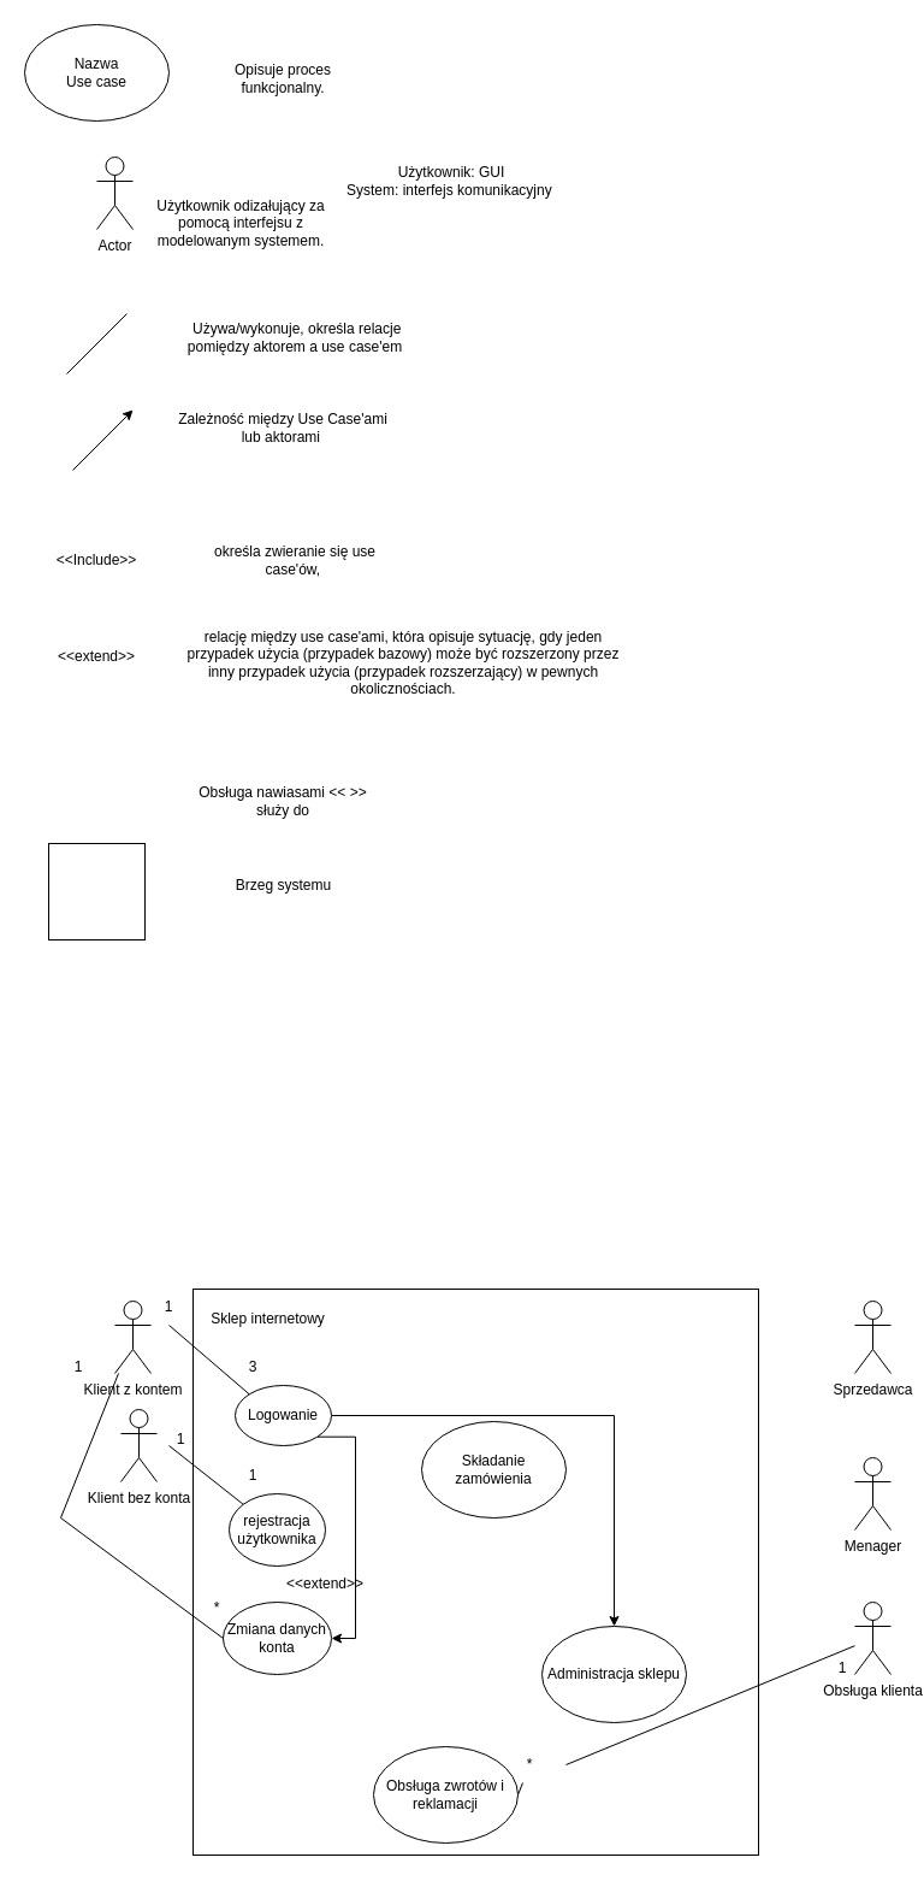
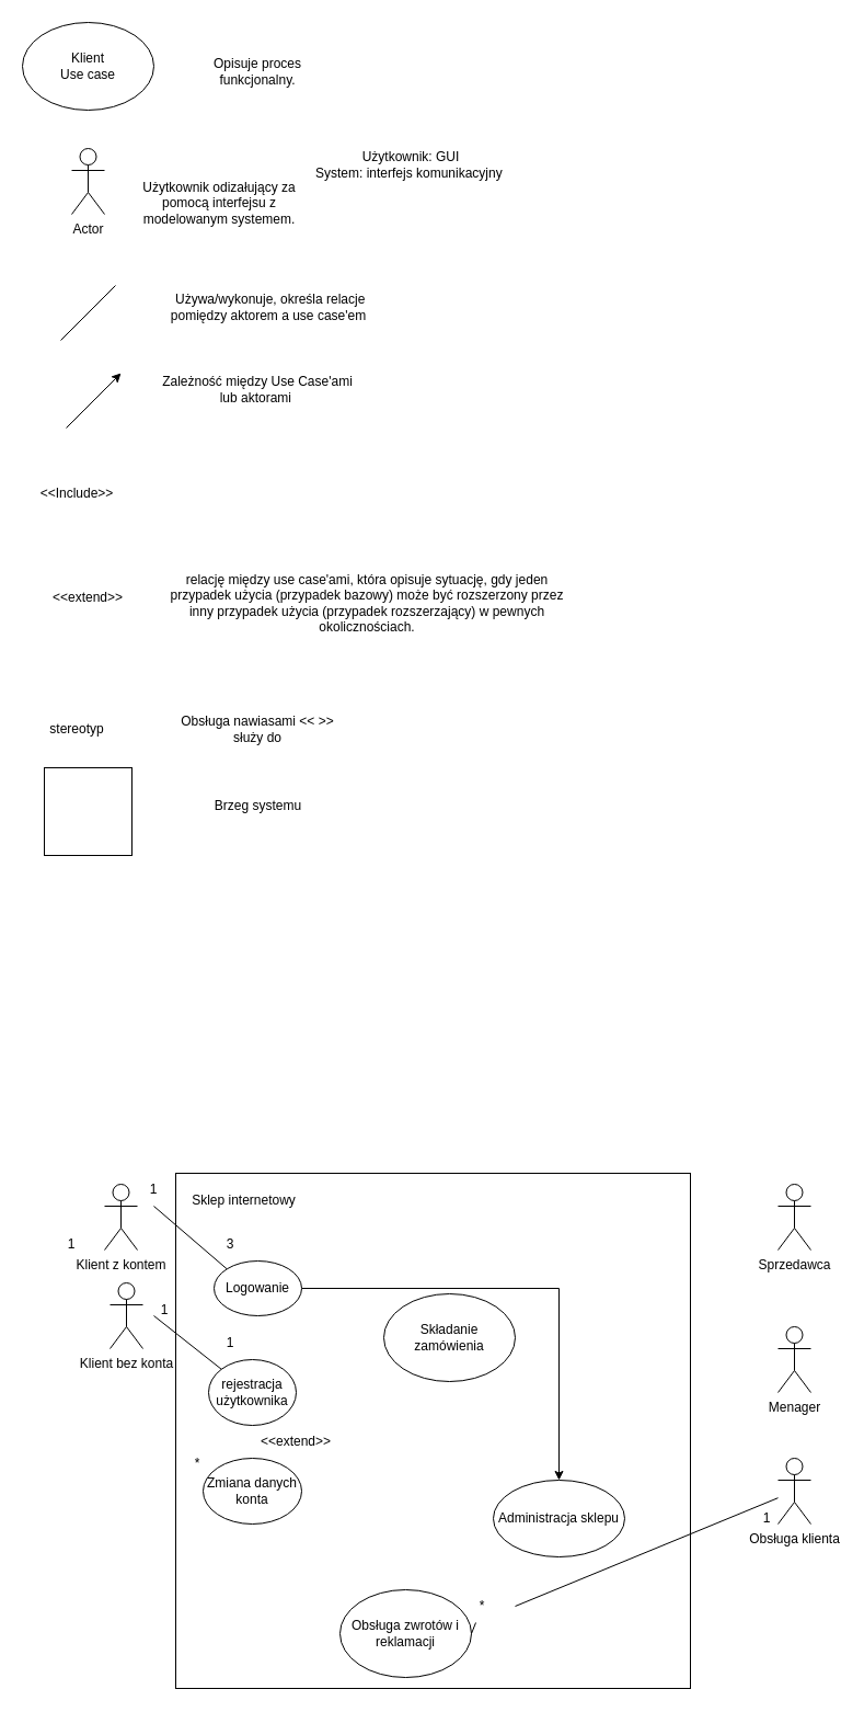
  <mxCell id="0" />
  <mxCell id="1" parent="0" />
- <mxCell id="2" value="Nazwa&lt;br&gt;Use case" style="ellipse;whiteSpace=wrap;html=1;" vertex="1" parent="1"><mxGeometry x="20" y="20" width="120" height="80" as="geometry" /></mxCell>
- <mxCell id="3" value="Actor" style="shape=umlActor;verticalLabelPosition=bottom;verticalAlign=top;html=1;outlineConnect=0;" vertex="1" parent="1"><mxGeometry x="80" y="130" width="30" height="60" as="geometry" /></mxCell>
+ <mxCell id="2" value="Klient&lt;br&gt;Use case" style="ellipse;whiteSpace=wrap;html=1;" vertex="1" parent="1"><mxGeometry x="20" y="20" width="120" height="80" as="geometry" /></mxCell>
+ <mxCell id="3" value="Actor" style="shape=umlActor;verticalLabelPosition=bottom;verticalAlign=top;html=1;outlineConnect=0;" vertex="1" parent="1"><mxGeometry x="65" y="135" width="30" height="60" as="geometry" /></mxCell>
  <mxCell id="4" value="Opisuje proces funkcjonalny." style="text;html=1;strokeColor=none;fillColor=none;align=center;verticalAlign=middle;whiteSpace=wrap;rounded=0;" vertex="1" parent="1"><mxGeometry x="170" y="40" width="130" height="50" as="geometry" /></mxCell>
  <mxCell id="5" value="Użytkownik odizałujący za pomocą interfejsu z modelowanym systemem." style="text;html=1;strokeColor=none;fillColor=none;align=center;verticalAlign=middle;whiteSpace=wrap;rounded=0;" vertex="1" parent="1"><mxGeometry x="120" y="160" width="160" height="50" as="geometry" /></mxCell>
  <mxCell id="6" value="Użytkownik: GUI&lt;br&gt;System: interfejs komunikacyjny&amp;nbsp;" style="text;html=1;strokeColor=none;fillColor=none;align=center;verticalAlign=middle;whiteSpace=wrap;rounded=0;" vertex="1" parent="1"><mxGeometry x="270" y="135" width="210" height="30" as="geometry" /></mxCell>
  <mxCell id="7" value="" style="endArrow=none;html=1;rounded=0;" edge="1" parent="1"><mxGeometry width="50" height="50" relative="1" as="geometry"><mxPoint x="55" y="310" as="sourcePoint" /><mxPoint x="105" y="260" as="targetPoint" /></mxGeometry></mxCell>
  <mxCell id="8" value="&amp;nbsp;Używa/wykonuje, określa relacje pomiędzy aktorem a use case'em" style="text;html=1;strokeColor=none;fillColor=none;align=center;verticalAlign=middle;whiteSpace=wrap;rounded=0;" vertex="1" parent="1"><mxGeometry x="140" y="260" width="210" height="40" as="geometry" /></mxCell>
  <mxCell id="9" value="" style="endArrow=classic;html=1;rounded=0;" edge="1" parent="1"><mxGeometry width="50" height="50" relative="1" as="geometry"><mxPoint x="60" y="390" as="sourcePoint" /><mxPoint x="110" y="340" as="targetPoint" /></mxGeometry></mxCell>
  <mxCell id="10" value="Zależność między Use Case'ami lub aktorami&amp;nbsp;" style="text;html=1;strokeColor=none;fillColor=none;align=center;verticalAlign=middle;whiteSpace=wrap;rounded=0;" vertex="1" parent="1"><mxGeometry x="140" y="340" width="190" height="30" as="geometry" /></mxCell>
- <mxCell id="11" value="&amp;lt;&amp;lt;Include&amp;gt;&amp;gt;" style="text;html=1;strokeColor=none;fillColor=none;align=center;verticalAlign=middle;whiteSpace=wrap;rounded=0;" vertex="1" parent="1"><mxGeometry x="50" y="450" width="60" height="30" as="geometry" /></mxCell>
- <mxCell id="12" value="określa zwieranie się use case'ów,&amp;nbsp;" style="text;html=1;strokeColor=none;fillColor=none;align=center;verticalAlign=middle;whiteSpace=wrap;rounded=0;" vertex="1" parent="1"><mxGeometry x="170" y="450" width="150" height="30" as="geometry" /></mxCell>
+ <mxCell id="11" value="&amp;lt;&amp;lt;Include&amp;gt;&amp;gt;" style="text;html=1;strokeColor=none;fillColor=none;align=center;verticalAlign=middle;whiteSpace=wrap;rounded=0;" vertex="1" parent="1"><mxGeometry x="40" y="435" width="60" height="30" as="geometry" /></mxCell>
  <mxCell id="13" value="&amp;lt;&amp;lt;extend&amp;gt;&amp;gt;" style="text;html=1;strokeColor=none;fillColor=none;align=center;verticalAlign=middle;whiteSpace=wrap;rounded=0;" vertex="1" parent="1"><mxGeometry x="50" y="530" width="60" height="30" as="geometry" /></mxCell>
  <mxCell id="14" value="relację między use case'ami, która opisuje sytuację, gdy jeden przypadek użycia (przypadek bazowy) może być rozszerzony przez inny przypadek użycia (przypadek rozszerzający) w pewnych okolicznościach." style="text;html=1;strokeColor=none;fillColor=none;align=center;verticalAlign=middle;whiteSpace=wrap;rounded=0;" vertex="1" parent="1"><mxGeometry x="150" y="520" width="370" height="60" as="geometry" /></mxCell>
  <mxCell id="15" value="" style="whiteSpace=wrap;html=1;aspect=fixed;" vertex="1" parent="1"><mxGeometry x="40" y="700" width="80" height="80" as="geometry" /></mxCell>
  <mxCell id="16" value="Obsługa nawiasami &amp;lt;&amp;lt; &amp;gt;&amp;gt; służy do" style="text;html=1;strokeColor=none;fillColor=none;align=center;verticalAlign=middle;whiteSpace=wrap;rounded=0;" vertex="1" parent="1"><mxGeometry x="160" y="650" width="150" height="30" as="geometry" /></mxCell>
  <mxCell id="17" value="Brzeg systemu" style="text;html=1;align=center;verticalAlign=middle;resizable=0;points=[];autosize=1;strokeColor=none;fillColor=none;" vertex="1" parent="1"><mxGeometry x="185" y="720" width="100" height="30" as="geometry" /></mxCell>
+ <mxCell id="18" value="stereotyp" style="text;html=1;strokeColor=none;fillColor=none;align=center;verticalAlign=middle;whiteSpace=wrap;rounded=0;" vertex="1" parent="1"><mxGeometry x="40" y="650" width="60" height="30" as="geometry" /></mxCell>
  <mxCell id="19" value="" style="whiteSpace=wrap;html=1;aspect=fixed;" vertex="1" parent="1"><mxGeometry x="160" y="1070" width="470" height="470" as="geometry" /></mxCell>
  <mxCell id="20" value="Sklep internetowy" style="text;html=1;strokeColor=none;fillColor=none;align=center;verticalAlign=middle;whiteSpace=wrap;rounded=0;" vertex="1" parent="1"><mxGeometry x="165" y="1080" width="115" height="30" as="geometry" /></mxCell>
  <mxCell id="21" value="Klient z kontem" style="shape=umlActor;verticalLabelPosition=bottom;verticalAlign=top;html=1;outlineConnect=0;" vertex="1" parent="1"><mxGeometry x="95" y="1080" width="30" height="60" as="geometry" /></mxCell>
  <mxCell id="22" value="Klient bez konta" style="shape=umlActor;verticalLabelPosition=bottom;verticalAlign=top;html=1;outlineConnect=0;" vertex="1" parent="1"><mxGeometry x="100" y="1170" width="30" height="60" as="geometry" /></mxCell>
  <mxCell id="23" value="Sprzedawca" style="shape=umlActor;verticalLabelPosition=bottom;verticalAlign=top;html=1;outlineConnect=0;" vertex="1" parent="1"><mxGeometry x="710" y="1080" width="30" height="60" as="geometry" /></mxCell>
  <mxCell id="24" value="Menager" style="shape=umlActor;verticalLabelPosition=bottom;verticalAlign=top;html=1;outlineConnect=0;" vertex="1" parent="1"><mxGeometry x="710" y="1210" width="30" height="60" as="geometry" /></mxCell>
- <mxCell id="25" style="edgeStyle=orthogonalEdgeStyle;rounded=0;orthogonalLoop=1;jettySize=auto;html=1;exitX=1;exitY=1;exitDx=0;exitDy=0;entryX=1;entryY=0.5;entryDx=0;entryDy=0;" edge="1" parent="1" source="27" target="29"><mxGeometry relative="1" as="geometry"><Array as="points"><mxPoint x="295" y="1193" /><mxPoint x="295" y="1360" /></Array></mxGeometry></mxCell>
  <mxCell id="26" style="edgeStyle=orthogonalEdgeStyle;rounded=0;orthogonalLoop=1;jettySize=auto;html=1;exitX=1;exitY=0.5;exitDx=0;exitDy=0;" edge="1" parent="1" source="27" target="33"><mxGeometry relative="1" as="geometry" /></mxCell>
  <mxCell id="27" value="Logowanie" style="ellipse;whiteSpace=wrap;html=1;" vertex="1" parent="1"><mxGeometry x="195" y="1150" width="80" height="50" as="geometry" /></mxCell>
  <mxCell id="28" value="rejestracja użytkownika" style="ellipse;whiteSpace=wrap;html=1;" vertex="1" parent="1"><mxGeometry x="190" y="1240" width="80" height="60" as="geometry" /></mxCell>
  <mxCell id="29" value="Zmiana danych konta" style="ellipse;whiteSpace=wrap;html=1;" vertex="1" parent="1"><mxGeometry x="185" y="1330" width="90" height="60" as="geometry" /></mxCell>
  <mxCell id="30" value="Składanie zamówienia" style="ellipse;whiteSpace=wrap;html=1;" vertex="1" parent="1"><mxGeometry x="350" y="1180" width="120" height="80" as="geometry" /></mxCell>
  <mxCell id="31" value="Obsługa zwrotów i reklamacji" style="ellipse;whiteSpace=wrap;html=1;" vertex="1" parent="1"><mxGeometry x="310" y="1450" width="120" height="80" as="geometry" /></mxCell>
  <mxCell id="32" value="Obsługa klienta" style="shape=umlActor;verticalLabelPosition=bottom;verticalAlign=top;html=1;outlineConnect=0;" vertex="1" parent="1"><mxGeometry x="710" y="1330" width="30" height="60" as="geometry" /></mxCell>
- <mxCell id="33" value="Administracja sklepu" style="ellipse;whiteSpace=wrap;html=1;" vertex="1" parent="1"><mxGeometry x="450" y="1350" width="120" height="80" as="geometry" /></mxCell>
+ <mxCell id="33" value="Administracja sklepu" style="ellipse;whiteSpace=wrap;html=1;" vertex="1" parent="1"><mxGeometry x="450" y="1350" width="120" height="70" as="geometry" /></mxCell>
  <mxCell id="34" value="" style="endArrow=none;html=1;rounded=0;entryX=0;entryY=0;entryDx=0;entryDy=0;" edge="1" parent="1" target="27"><mxGeometry width="50" height="50" relative="1" as="geometry"><mxPoint x="140" y="1100" as="sourcePoint" /><mxPoint x="50" y="1190" as="targetPoint" /></mxGeometry></mxCell>
  <mxCell id="35" value="" style="endArrow=none;html=1;rounded=0;entryX=0;entryY=0;entryDx=0;entryDy=0;" edge="1" parent="1" target="28"><mxGeometry width="50" height="50" relative="1" as="geometry"><mxPoint x="140" y="1200" as="sourcePoint" /><mxPoint x="410" y="1200" as="targetPoint" /></mxGeometry></mxCell>
- <mxCell id="36" value="" style="endArrow=none;html=1;rounded=0;entryX=0;entryY=0.5;entryDx=0;entryDy=0;" edge="1" parent="1" source="21" target="29"><mxGeometry width="50" height="50" relative="1" as="geometry"><mxPoint x="360" y="1250" as="sourcePoint" /><mxPoint x="410" y="1200" as="targetPoint" /><Array as="points"><mxPoint x="50" y="1260" /></Array></mxGeometry></mxCell>
  <mxCell id="37" value="1" style="text;html=1;strokeColor=none;fillColor=none;align=center;verticalAlign=middle;whiteSpace=wrap;rounded=0;" vertex="1" parent="1"><mxGeometry x="110" y="1070" width="60" height="30" as="geometry" /></mxCell>
  <mxCell id="38" value="1" style="text;html=1;strokeColor=none;fillColor=none;align=center;verticalAlign=middle;whiteSpace=wrap;rounded=0;" vertex="1" parent="1"><mxGeometry x="120" y="1180" width="60" height="30" as="geometry" /></mxCell>
  <mxCell id="39" value="1" style="text;html=1;strokeColor=none;fillColor=none;align=center;verticalAlign=middle;whiteSpace=wrap;rounded=0;" vertex="1" parent="1"><mxGeometry x="35" y="1120" width="60" height="30" as="geometry" /></mxCell>
  <mxCell id="40" value="3" style="text;html=1;strokeColor=none;fillColor=none;align=center;verticalAlign=middle;whiteSpace=wrap;rounded=0;" vertex="1" parent="1"><mxGeometry x="180" y="1120" width="60" height="30" as="geometry" /></mxCell>
  <mxCell id="41" value="1" style="text;html=1;strokeColor=none;fillColor=none;align=center;verticalAlign=middle;whiteSpace=wrap;rounded=0;" vertex="1" parent="1"><mxGeometry x="180" y="1210" width="60" height="30" as="geometry" /></mxCell>
  <mxCell id="42" value="*" style="text;html=1;strokeColor=none;fillColor=none;align=center;verticalAlign=middle;whiteSpace=wrap;rounded=0;" vertex="1" parent="1"><mxGeometry x="150" y="1320" width="60" height="30" as="geometry" /></mxCell>
  <mxCell id="43" value="" style="endArrow=none;html=1;rounded=0;exitX=1;exitY=0.5;exitDx=0;exitDy=0;" edge="1" parent="1" source="45" target="32"><mxGeometry width="50" height="50" relative="1" as="geometry"><mxPoint x="360" y="1350" as="sourcePoint" /><mxPoint x="410" y="1300" as="targetPoint" /></mxGeometry></mxCell>
  <mxCell id="44" value="" style="endArrow=none;html=1;rounded=0;exitX=1;exitY=0.5;exitDx=0;exitDy=0;" edge="1" parent="1" source="31" target="45"><mxGeometry width="50" height="50" relative="1" as="geometry"><mxPoint x="430" y="1490" as="sourcePoint" /><mxPoint x="710" y="1367" as="targetPoint" /></mxGeometry></mxCell>
  <mxCell id="45" value="*" style="text;html=1;strokeColor=none;fillColor=none;align=center;verticalAlign=middle;whiteSpace=wrap;rounded=0;" vertex="1" parent="1"><mxGeometry x="410" y="1450" width="60" height="30" as="geometry" /></mxCell>
  <mxCell id="46" value="1" style="text;html=1;strokeColor=none;fillColor=none;align=center;verticalAlign=middle;whiteSpace=wrap;rounded=0;" vertex="1" parent="1"><mxGeometry x="670" y="1370" width="60" height="30" as="geometry" /></mxCell>
  <mxCell id="47" value="&amp;lt;&amp;lt;extend&amp;gt;&amp;gt;" style="text;html=1;strokeColor=none;fillColor=none;align=center;verticalAlign=middle;whiteSpace=wrap;rounded=0;" vertex="1" parent="1"><mxGeometry x="240" y="1300" width="60" height="30" as="geometry" /></mxCell>
